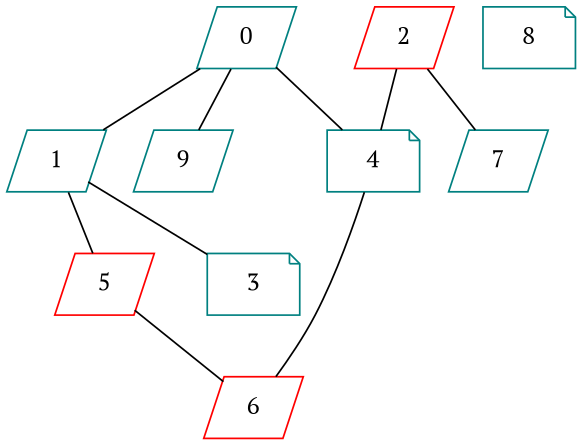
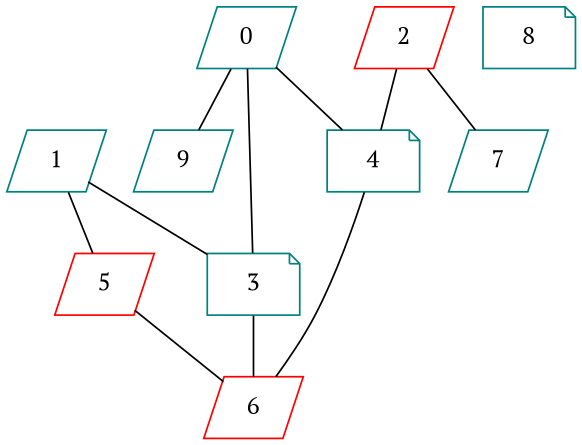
  graph {
    fontname="PT Serif"
    node [color=teal fontname="PT Serif" shape=parallelogram]
    edge [fontname="PT Serif"]
    0
    1
    4 [shape=note]
    9
    3 [shape=note]
    5 [color=red]
    6 [color=red]
    2 [color=red]
    7
    8 [shape=note]
-   0 -- 1
+   0 -- 3
    0 -- 4
    0 -- 9
    1 -- 3
    1 -- 5
    4 -- 6
+   3 -- 6
    5 -- 6
    2 -- 4
    2 -- 7
  }
